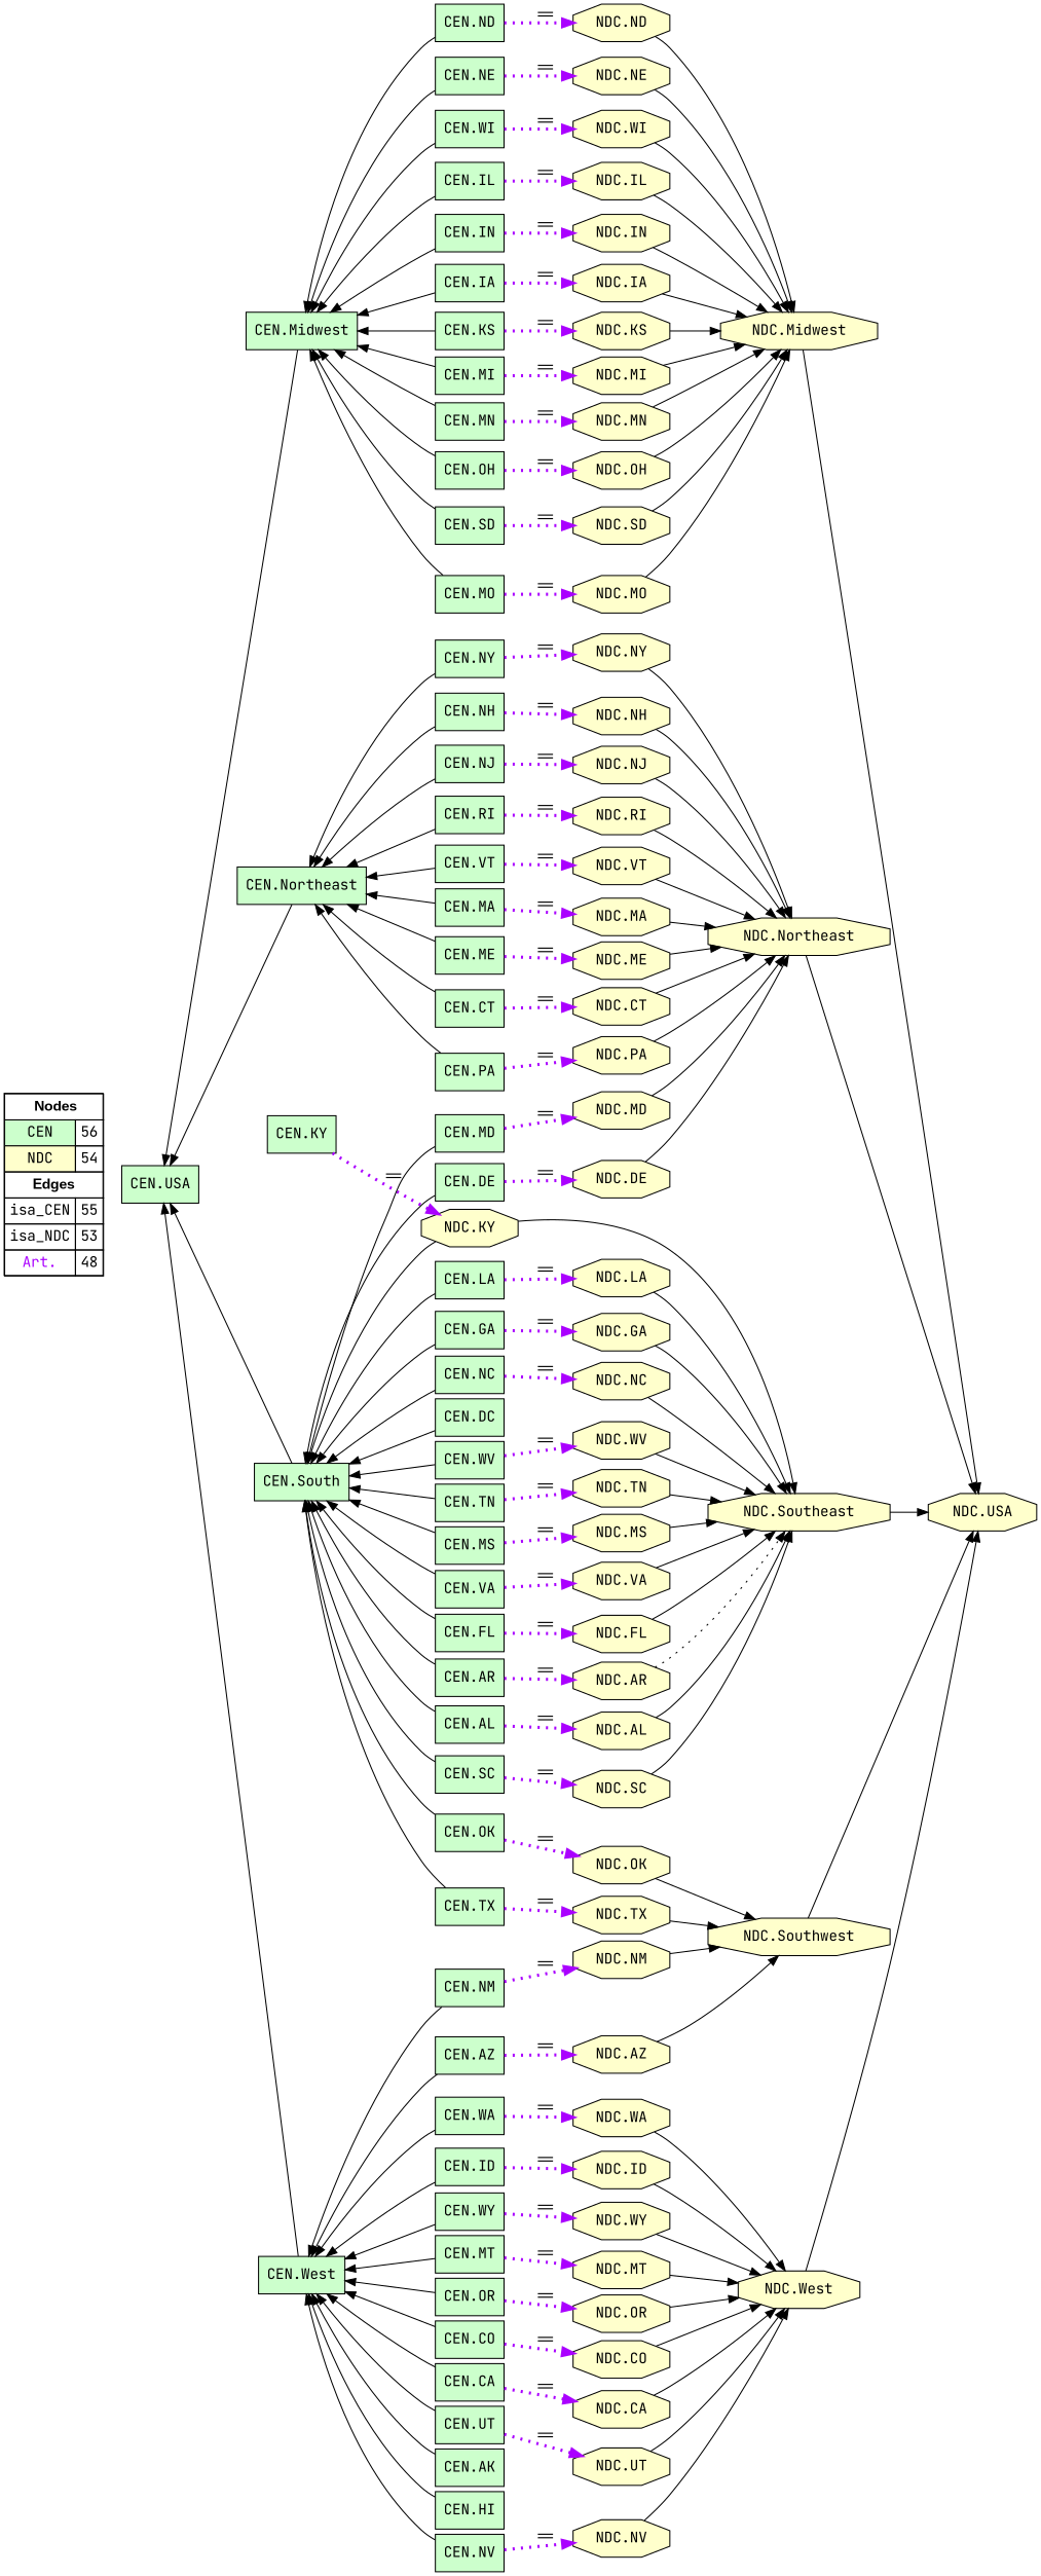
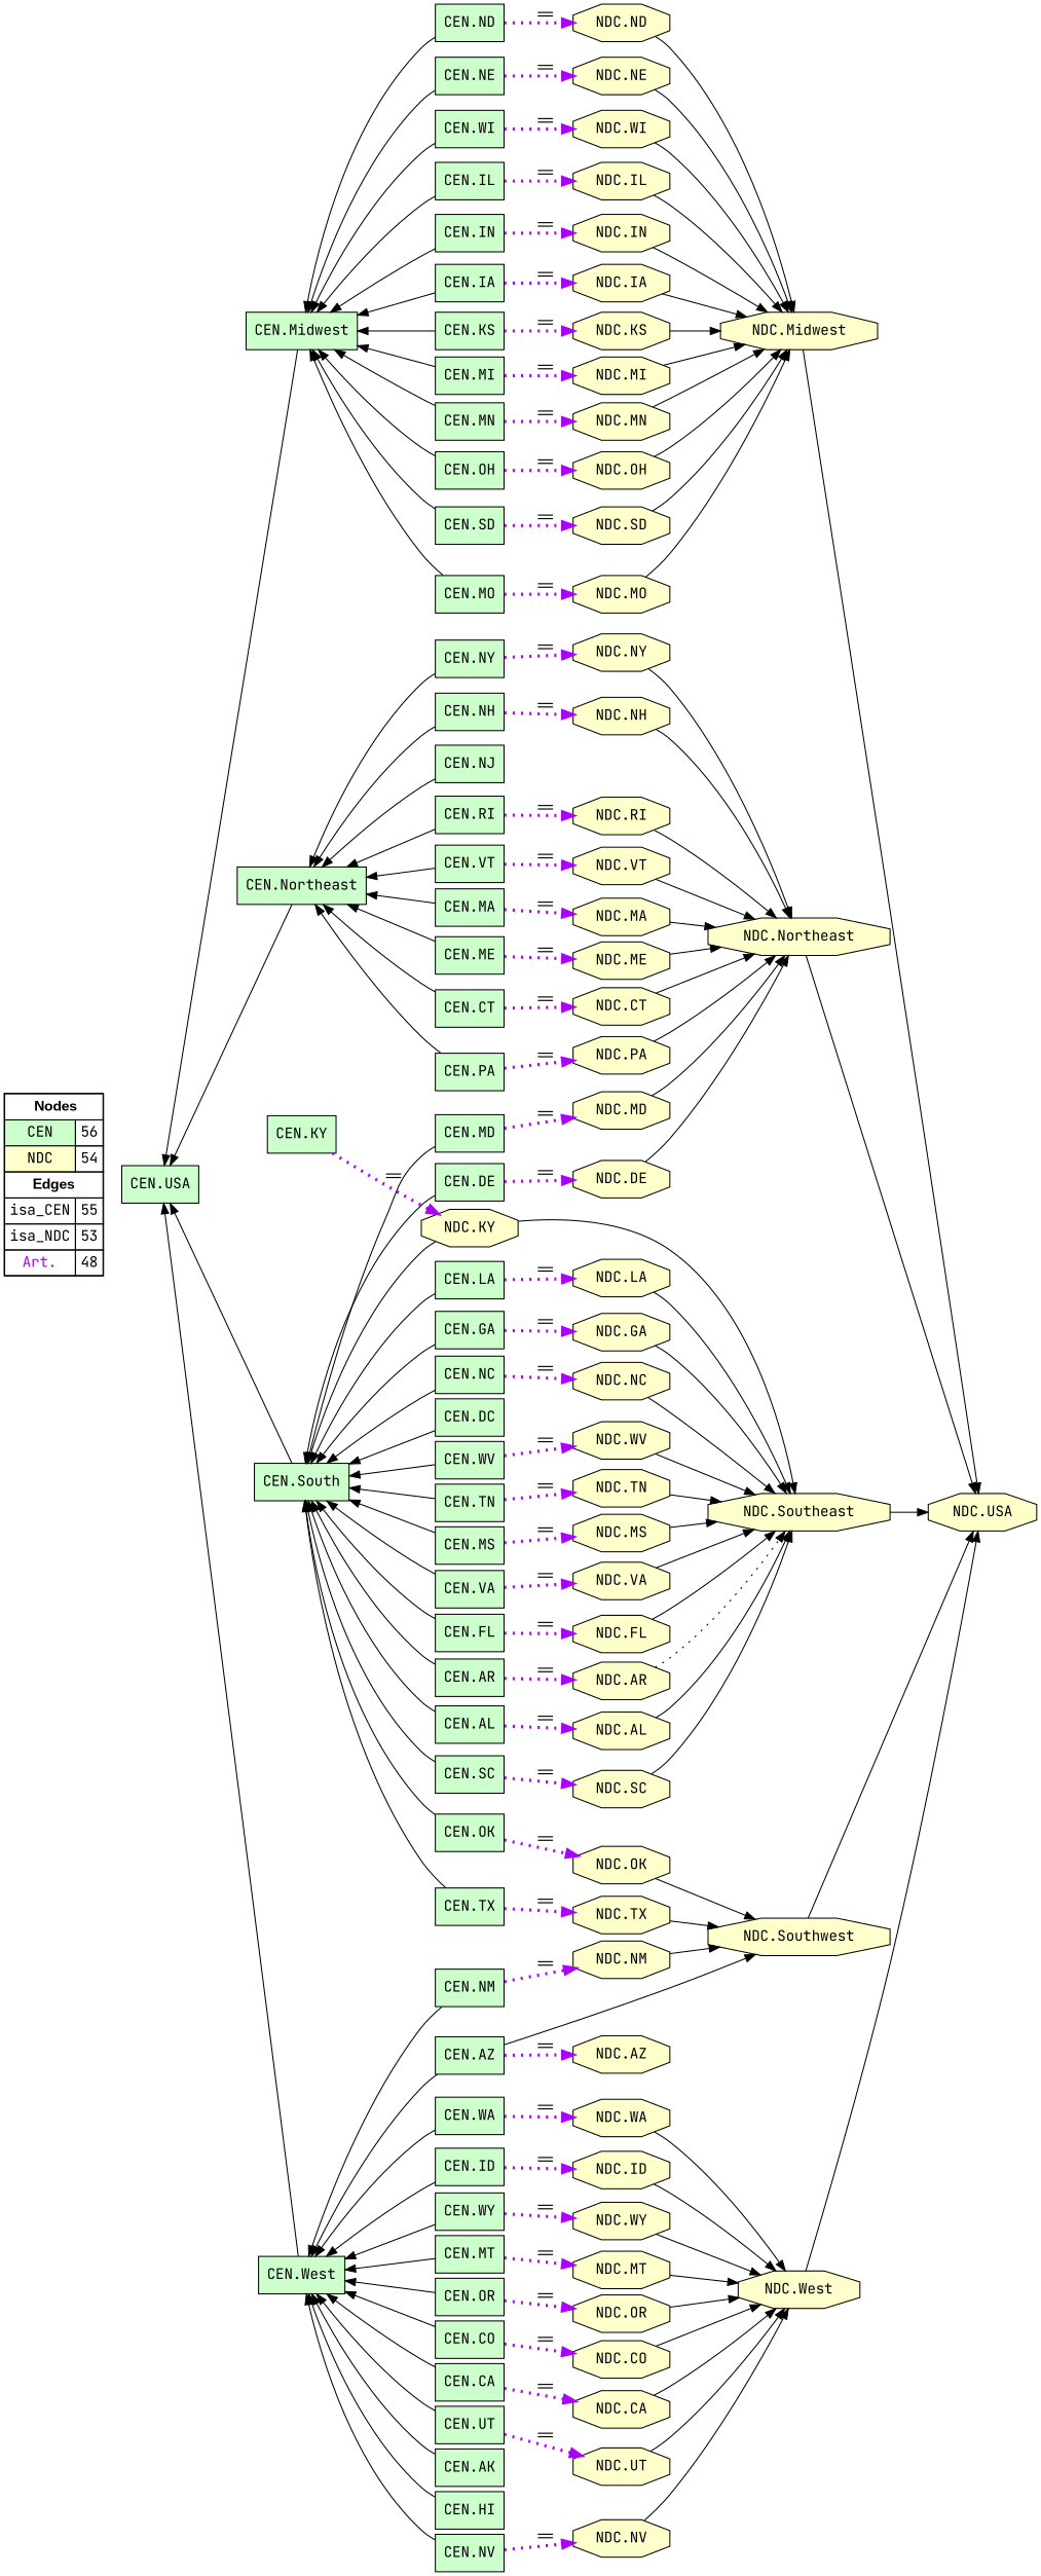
  digraph {
    fontname="JetBrains Mono"
    rankdir=LR
    node [fillcolor="#CCFFCC" fontname="JetBrains Mono" shape=box style=filled]
    edge [color="#000000" constraint=true fontname="JetBrains Mono" penwidth=1 style=solid]
    n1 [fillcolor=white label=<   <TABLE BORDER="0" CELLBORDER="1" CELLSPACING="0" CELLPADDING="4">  <TR> <TD COLSPAN="2"><font face="Arial Black"> Nodes</font></TD> </TR>  <TR>   <TD bgcolor="#CCFFCC">CEN</TD>   <TD>56</TD>   </TR>  <TR>   <TD bgcolor="#FFFFCC">NDC</TD>   <TD>54</TD>   </TR>  <TR> <TD COLSPAN="2"><font face = "Arial Black"> Edges </font></TD> </TR>  <TR>   <TD><font color ="#000000">isa_CEN</font></TD>   <TD>55</TD>   </TR>  <TR>   <TD><font color ="#000000">isa_NDC</font></TD>   <TD>53</TD>   </TR>  <TR>   <TD><font color ="#AA00FF">Art.</font></TD>   <TD>48</TD>   </TR>  </TABLE>   > margin=0]
    "NDC.IL" [fillcolor="#FFFFCC" shape=octagon]
    "CEN.IL"
    "NDC.Midwest" [fillcolor="#FFFFCC" shape=octagon]
    "NDC.IN" [fillcolor="#FFFFCC" shape=octagon]
    "CEN.IN"
    "NDC.RI" [fillcolor="#FFFFCC" shape=octagon]
    "CEN.RI"
    "NDC.Northeast" [fillcolor="#FFFFCC" shape=octagon]
    "NDC.IA" [fillcolor="#FFFFCC" shape=octagon]
    "CEN.IA"
    "NDC.WV" [fillcolor="#FFFFCC" shape=octagon]
    "CEN.WV"
    "NDC.Southeast" [fillcolor="#FFFFCC" shape=octagon]
    "NDC.KS" [fillcolor="#FFFFCC" shape=octagon]
    "CEN.KS"
    "NDC.KY" [fillcolor="#FFFFCC" shape=octagon]
    "CEN.KY"
    "NDC.TX" [fillcolor="#FFFFCC" shape=octagon]
    "CEN.TX"
    "NDC.Southwest" [fillcolor="#FFFFCC" shape=octagon]
    "CEN.Northeast"
    "CEN.VT"
    "CEN.MA"
    "CEN.ME"
    "CEN.CT"
    "CEN.PA"
    "CEN.NY"
    "CEN.NH"
    "CEN.NJ"
    "NDC.VT" [fillcolor="#FFFFCC" shape=octagon]
    "NDC.MA" [fillcolor="#FFFFCC" shape=octagon]
    "NDC.ME" [fillcolor="#FFFFCC" shape=octagon]
    "NDC.CT" [fillcolor="#FFFFCC" shape=octagon]
    "NDC.PA" [fillcolor="#FFFFCC" shape=octagon]
    "NDC.NY" [fillcolor="#FFFFCC" shape=octagon]
    "NDC.NH" [fillcolor="#FFFFCC" shape=octagon]
-   "NDC.NJ" [fillcolor="#FFFFCC" shape=octagon]
    "CEN.South"
    "CEN.TN"
    "CEN.MS"
    "CEN.MD"
    "CEN.DC"
    "CEN.DE"
    "CEN.VA"
    "CEN.FL"
    "CEN.AR"
    "CEN.AL"
    "CEN.OK"
    "CEN.SC"
    "CEN.LA"
    "CEN.GA"
    "CEN.NC"
    "NDC.TN" [fillcolor="#FFFFCC" shape=octagon]
    "NDC.MS" [fillcolor="#FFFFCC" shape=octagon]
    "NDC.MD" [fillcolor="#FFFFCC" shape=octagon]
    "NDC.DE" [fillcolor="#FFFFCC" shape=octagon]
    "NDC.VA" [fillcolor="#FFFFCC" shape=octagon]
    "NDC.FL" [fillcolor="#FFFFCC" shape=octagon]
    "NDC.AR" [fillcolor="#FFFFCC" shape=octagon]
    "NDC.AL" [fillcolor="#FFFFCC" shape=octagon]
    "NDC.OK" [fillcolor="#FFFFCC" shape=octagon]
    "NDC.SC" [fillcolor="#FFFFCC" shape=octagon]
    "NDC.LA" [fillcolor="#FFFFCC" shape=octagon]
    "NDC.GA" [fillcolor="#FFFFCC" shape=octagon]
    "NDC.NC" [fillcolor="#FFFFCC" shape=octagon]
    "NDC.ID" [fillcolor="#FFFFCC" shape=octagon]
    "CEN.ID"
    "NDC.West" [fillcolor="#FFFFCC" shape=octagon]
    "NDC.WY" [fillcolor="#FFFFCC" shape=octagon]
    "CEN.WY"
    "NDC.MT" [fillcolor="#FFFFCC" shape=octagon]
    "CEN.MT"
    "CEN.USA"
    "CEN.Midwest"
    "CEN.West"
    "CEN.MI"
    "CEN.MN"
    "CEN.OH"
    "CEN.SD"
    "CEN.MO"
    "CEN.ND"
    "CEN.NE"
    "CEN.WI"
    "CEN.OR"
    "CEN.AZ"
    "CEN.AK"
    "CEN.HI"
    "CEN.CO"
    "CEN.CA"
    "CEN.UT"
    "CEN.NV"
    "CEN.NM"
    "CEN.WA"
    "NDC.MI" [fillcolor="#FFFFCC" shape=octagon]
    "NDC.MN" [fillcolor="#FFFFCC" shape=octagon]
    "NDC.OR" [fillcolor="#FFFFCC" shape=octagon]
    "NDC.OH" [fillcolor="#FFFFCC" shape=octagon]
    "NDC.AZ" [fillcolor="#FFFFCC" shape=octagon]
    "NDC.CO" [fillcolor="#FFFFCC" shape=octagon]
    "NDC.CA" [fillcolor="#FFFFCC" shape=octagon]
    "NDC.SD" [fillcolor="#FFFFCC" shape=octagon]
    "NDC.MO" [fillcolor="#FFFFCC" shape=octagon]
    "NDC.ND" [fillcolor="#FFFFCC" shape=octagon]
    "NDC.NE" [fillcolor="#FFFFCC" shape=octagon]
    "NDC.WI" [fillcolor="#FFFFCC" shape=octagon]
    "NDC.UT" [fillcolor="#FFFFCC" shape=octagon]
    "NDC.NV" [fillcolor="#FFFFCC" shape=octagon]
    "NDC.NM" [fillcolor="#FFFFCC" shape=octagon]
    "NDC.WA" [fillcolor="#FFFFCC" shape=octagon]
    "NDC.USA" [fillcolor="#FFFFCC" shape=octagon]
    subgraph sub_1 {
      rank=source
      n1
    }
    "NDC.IL" -> "NDC.Midwest"
    "CEN.IL" -> "NDC.IL" [color="#AA00FF" label="==" penwidth=3 style=dotted]
    "NDC.Midwest" -> "NDC.USA"
    "NDC.IN" -> "NDC.Midwest"
    "CEN.IN" -> "NDC.IN" [color="#AA00FF" label="==" penwidth=3 style=dotted]
    "NDC.RI" -> "NDC.Northeast"
    "CEN.RI" -> "NDC.RI" [color="#AA00FF" label="==" penwidth=3 style=dotted]
    "NDC.Northeast" -> "NDC.USA"
    "NDC.IA" -> "NDC.Midwest"
    "CEN.IA" -> "NDC.IA" [color="#AA00FF" label="==" penwidth=3 style=dotted]
    "NDC.WV" -> "NDC.Southeast"
    "CEN.WV" -> "NDC.WV" [color="#AA00FF" label="==" penwidth=3 style=dotted]
    "NDC.Southeast" -> "NDC.USA"
    "NDC.KS" -> "NDC.Midwest"
    "CEN.KS" -> "NDC.KS" [color="#AA00FF" label="==" penwidth=3 style=dotted]
    "NDC.KY" -> "NDC.Southeast"
    "CEN.KY" -> "NDC.KY" [color="#AA00FF" label="==" penwidth=3 style=dotted]
    "NDC.TX" -> "NDC.Southwest"
    "CEN.TX" -> "NDC.TX" [color="#AA00FF" label="==" penwidth=3 style=dotted]
    "NDC.Southwest" -> "NDC.USA"
    "CEN.Northeast" -> "CEN.RI" [dir=back]
    "CEN.Northeast" -> "CEN.VT" [dir=back]
    "CEN.Northeast" -> "CEN.MA" [dir=back]
    "CEN.Northeast" -> "CEN.ME" [dir=back]
    "CEN.Northeast" -> "CEN.CT" [dir=back]
    "CEN.Northeast" -> "CEN.PA" [dir=back]
    "CEN.Northeast" -> "CEN.NY" [dir=back]
    "CEN.Northeast" -> "CEN.NH" [dir=back]
    "CEN.Northeast" -> "CEN.NJ" [dir=back]
    "CEN.VT" -> "NDC.VT" [color="#AA00FF" label="==" penwidth=3 style=dotted]
    "CEN.MA" -> "NDC.MA" [color="#AA00FF" label="==" penwidth=3 style=dotted]
    "CEN.ME" -> "NDC.ME" [color="#AA00FF" label="==" penwidth=3 style=dotted]
    "CEN.CT" -> "NDC.CT" [color="#AA00FF" label="==" penwidth=3 style=dotted]
    "CEN.PA" -> "NDC.PA" [color="#AA00FF" label="==" penwidth=3 style=dotted]
    "CEN.NY" -> "NDC.NY" [color="#AA00FF" label="==" penwidth=3 style=dotted]
    "CEN.NH" -> "NDC.NH" [color="#AA00FF" label="==" penwidth=3 style=dotted]
-   "CEN.NJ" -> "NDC.NJ" [color="#AA00FF" label="==" penwidth=3 style=dotted]
    "NDC.VT" -> "NDC.Northeast"
    "NDC.MA" -> "NDC.Northeast"
    "NDC.ME" -> "NDC.Northeast"
    "NDC.CT" -> "NDC.Northeast"
    "NDC.PA" -> "NDC.Northeast"
    "NDC.NY" -> "NDC.Northeast"
    "NDC.NH" -> "NDC.Northeast"
-   "NDC.NJ" -> "NDC.Northeast"
    "CEN.South" -> "CEN.WV" [dir=back]
    "CEN.South" -> "NDC.KY" [dir=back]
    "CEN.South" -> "CEN.TX" [dir=back]
    "CEN.South" -> "CEN.TN" [dir=back]
    "CEN.South" -> "CEN.MS" [dir=back]
    "CEN.South" -> "CEN.MD" [dir=back]
    "CEN.South" -> "CEN.DC" [dir=back]
    "CEN.South" -> "CEN.DE" [dir=back]
    "CEN.South" -> "CEN.VA" [dir=back]
    "CEN.South" -> "CEN.FL" [dir=back]
    "CEN.South" -> "CEN.AR" [dir=back]
    "CEN.South" -> "CEN.AL" [dir=back]
    "CEN.South" -> "CEN.OK" [dir=back]
    "CEN.South" -> "CEN.SC" [dir=back]
    "CEN.South" -> "CEN.LA" [dir=back]
    "CEN.South" -> "CEN.GA" [dir=back]
    "CEN.South" -> "CEN.NC" [dir=back]
    "CEN.TN" -> "NDC.TN" [color="#AA00FF" label="==" penwidth=3 style=dotted]
    "CEN.MS" -> "NDC.MS" [color="#AA00FF" label="==" penwidth=3 style=dotted]
    "CEN.MD" -> "NDC.MD" [color="#AA00FF" label="==" penwidth=3 style=dotted]
    "CEN.DE" -> "NDC.DE" [color="#AA00FF" label="==" penwidth=3 style=dotted]
    "CEN.VA" -> "NDC.VA" [color="#AA00FF" label="==" penwidth=3 style=dotted]
    "CEN.FL" -> "NDC.FL" [color="#AA00FF" label="==" penwidth=3 style=dotted]
    "CEN.AR" -> "NDC.AR" [color="#AA00FF" label="==" penwidth=3 style=dotted]
    "CEN.AL" -> "NDC.AL" [color="#AA00FF" label="==" penwidth=3 style=dotted]
    "CEN.OK" -> "NDC.OK" [color="#AA00FF" label="==" penwidth=3 style=dotted]
    "CEN.SC" -> "NDC.SC" [color="#AA00FF" label="==" penwidth=3 style=dotted]
    "CEN.LA" -> "NDC.LA" [color="#AA00FF" label="==" penwidth=3 style=dotted]
    "CEN.GA" -> "NDC.GA" [color="#AA00FF" label="==" penwidth=3 style=dotted]
    "CEN.NC" -> "NDC.NC" [color="#AA00FF" label="==" penwidth=3 style=dotted]
    "NDC.TN" -> "NDC.Southeast"
    "NDC.MS" -> "NDC.Southeast"
    "NDC.MD" -> "NDC.Northeast"
    "NDC.DE" -> "NDC.Northeast"
    "NDC.VA" -> "NDC.Southeast"
    "NDC.FL" -> "NDC.Southeast"
    "NDC.AR" -> "NDC.Southeast" [style=dotted]
    "NDC.AL" -> "NDC.Southeast"
    "NDC.OK" -> "NDC.Southwest"
    "NDC.SC" -> "NDC.Southeast"
    "NDC.LA" -> "NDC.Southeast"
    "NDC.GA" -> "NDC.Southeast"
    "NDC.NC" -> "NDC.Southeast"
    "NDC.ID" -> "NDC.West"
    "CEN.ID" -> "NDC.ID" [color="#AA00FF" label="==" penwidth=3 style=dotted]
    "NDC.West" -> "NDC.USA"
    "NDC.WY" -> "NDC.West"
    "CEN.WY" -> "NDC.WY" [color="#AA00FF" label="==" penwidth=3 style=dotted]
    "NDC.MT" -> "NDC.West"
    "CEN.MT" -> "NDC.MT" [color="#AA00FF" label="==" penwidth=3 style=dotted]
    "CEN.USA" -> "CEN.Northeast" [dir=back]
    "CEN.USA" -> "CEN.South" [dir=back]
    "CEN.USA" -> "CEN.Midwest" [dir=back]
    "CEN.USA" -> "CEN.West" [dir=back]
    "CEN.Midwest" -> "CEN.IL" [dir=back]
    "CEN.Midwest" -> "CEN.IN" [dir=back]
    "CEN.Midwest" -> "CEN.IA" [dir=back]
    "CEN.Midwest" -> "CEN.KS" [dir=back]
    "CEN.Midwest" -> "CEN.MI" [dir=back]
    "CEN.Midwest" -> "CEN.MN" [dir=back]
    "CEN.Midwest" -> "CEN.OH" [dir=back]
    "CEN.Midwest" -> "CEN.SD" [dir=back]
    "CEN.Midwest" -> "CEN.MO" [dir=back]
    "CEN.Midwest" -> "CEN.ND" [dir=back]
    "CEN.Midwest" -> "CEN.NE" [dir=back]
    "CEN.Midwest" -> "CEN.WI" [dir=back]
    "CEN.West" -> "CEN.ID" [dir=back]
    "CEN.West" -> "CEN.WY" [dir=back]
    "CEN.West" -> "CEN.MT" [dir=back]
    "CEN.West" -> "CEN.OR" [dir=back]
    "CEN.West" -> "CEN.AZ" [dir=back]
    "CEN.West" -> "CEN.AK" [dir=back]
    "CEN.West" -> "CEN.HI" [dir=back]
    "CEN.West" -> "CEN.CO" [dir=back]
    "CEN.West" -> "CEN.CA" [dir=back]
    "CEN.West" -> "CEN.UT" [dir=back]
    "CEN.West" -> "CEN.NV" [dir=back]
    "CEN.West" -> "CEN.NM" [dir=back]
    "CEN.West" -> "CEN.WA" [dir=back]
    "CEN.MI" -> "NDC.MI" [color="#AA00FF" label="==" penwidth=3 style=dotted]
    "CEN.MN" -> "NDC.MN" [color="#AA00FF" label="==" penwidth=3 style=dotted]
    "CEN.OH" -> "NDC.OH" [color="#AA00FF" label="==" penwidth=3 style=dotted]
    "CEN.SD" -> "NDC.SD" [color="#AA00FF" label="==" penwidth=3 style=dotted]
    "CEN.MO" -> "NDC.MO" [color="#AA00FF" label="==" penwidth=3 style=dotted]
    "CEN.ND" -> "NDC.ND" [color="#AA00FF" label="==" penwidth=3 style=dotted]
    "CEN.NE" -> "NDC.NE" [color="#AA00FF" label="==" penwidth=3 style=dotted]
    "CEN.WI" -> "NDC.WI" [color="#AA00FF" label="==" penwidth=3 style=dotted]
    "CEN.OR" -> "NDC.OR" [color="#AA00FF" label="==" penwidth=3 style=dotted]
    "CEN.AZ" -> "NDC.AZ" [color="#AA00FF" label="==" penwidth=3 style=dotted]
    "CEN.CO" -> "NDC.CO" [color="#AA00FF" label="==" penwidth=3 style=dotted]
    "CEN.CA" -> "NDC.CA" [color="#AA00FF" label="==" penwidth=3 style=dotted]
    "CEN.UT" -> "NDC.UT" [color="#AA00FF" label="==" penwidth=3 style=dotted]
    "CEN.NV" -> "NDC.NV" [color="#AA00FF" label="==" penwidth=3 style=dotted]
    "CEN.NM" -> "NDC.NM" [color="#AA00FF" label="==" penwidth=3 style=dotted]
    "CEN.WA" -> "NDC.WA" [color="#AA00FF" label="==" penwidth=3 style=dotted]
    "NDC.MI" -> "NDC.Midwest"
    "NDC.MN" -> "NDC.Midwest"
    "NDC.OR" -> "NDC.West"
    "NDC.OH" -> "NDC.Midwest"
-   "NDC.AZ" -> "NDC.Southwest"
+   "CEN.AZ" -> "NDC.Southwest"
    "NDC.CO" -> "NDC.West"
    "NDC.CA" -> "NDC.West"
    "NDC.SD" -> "NDC.Midwest"
    "NDC.MO" -> "NDC.Midwest"
    "NDC.ND" -> "NDC.Midwest"
    "NDC.NE" -> "NDC.Midwest"
    "NDC.WI" -> "NDC.Midwest"
    "NDC.UT" -> "NDC.West"
    "NDC.NV" -> "NDC.West"
    "NDC.NM" -> "NDC.Southwest"
    "NDC.WA" -> "NDC.West"
  }
